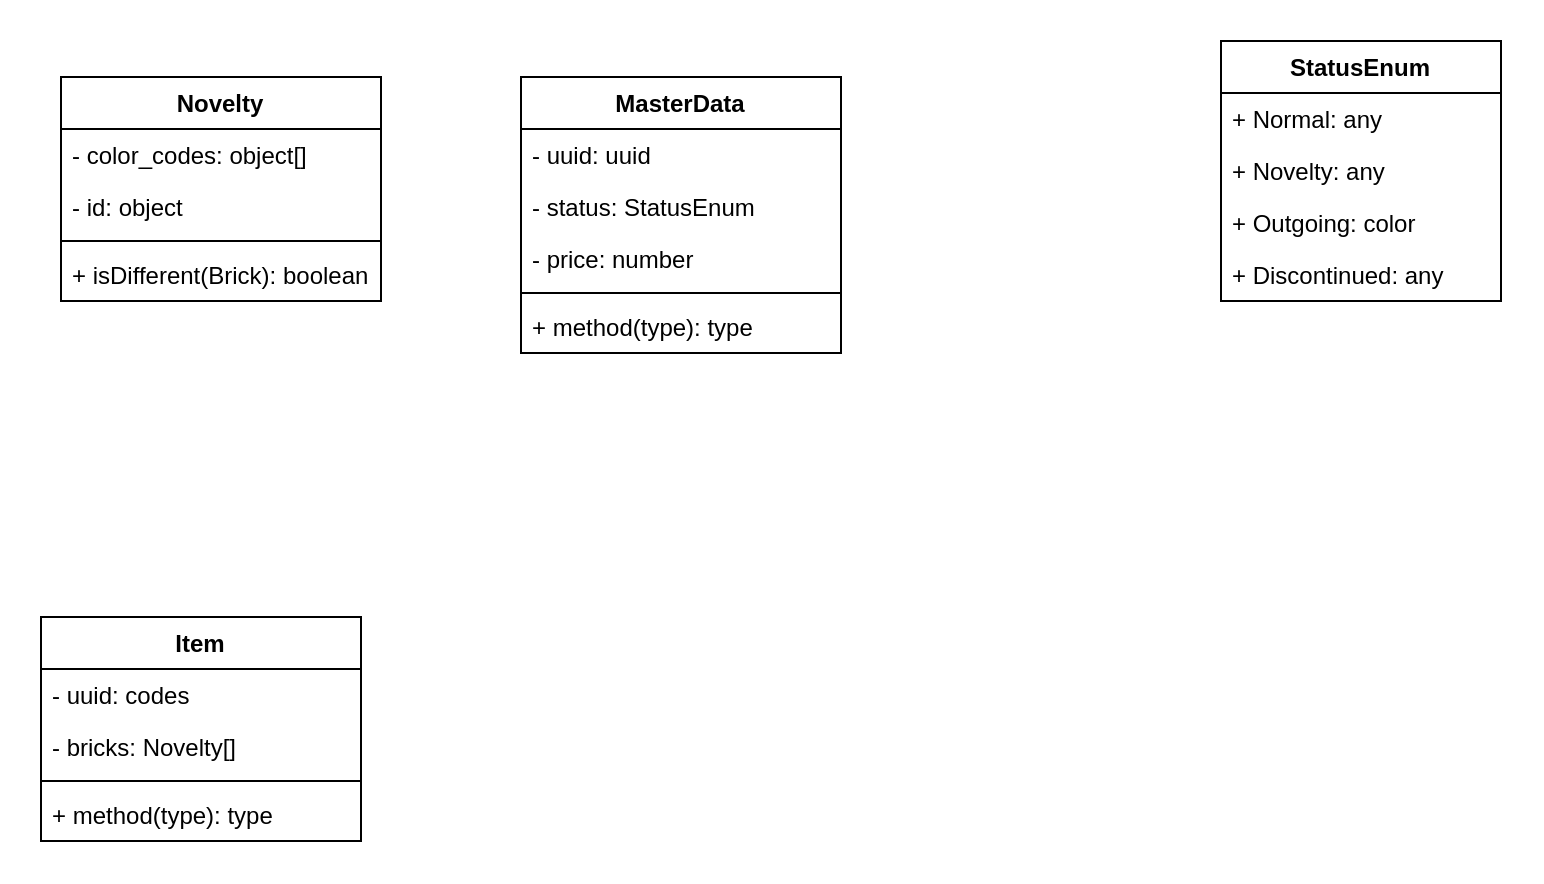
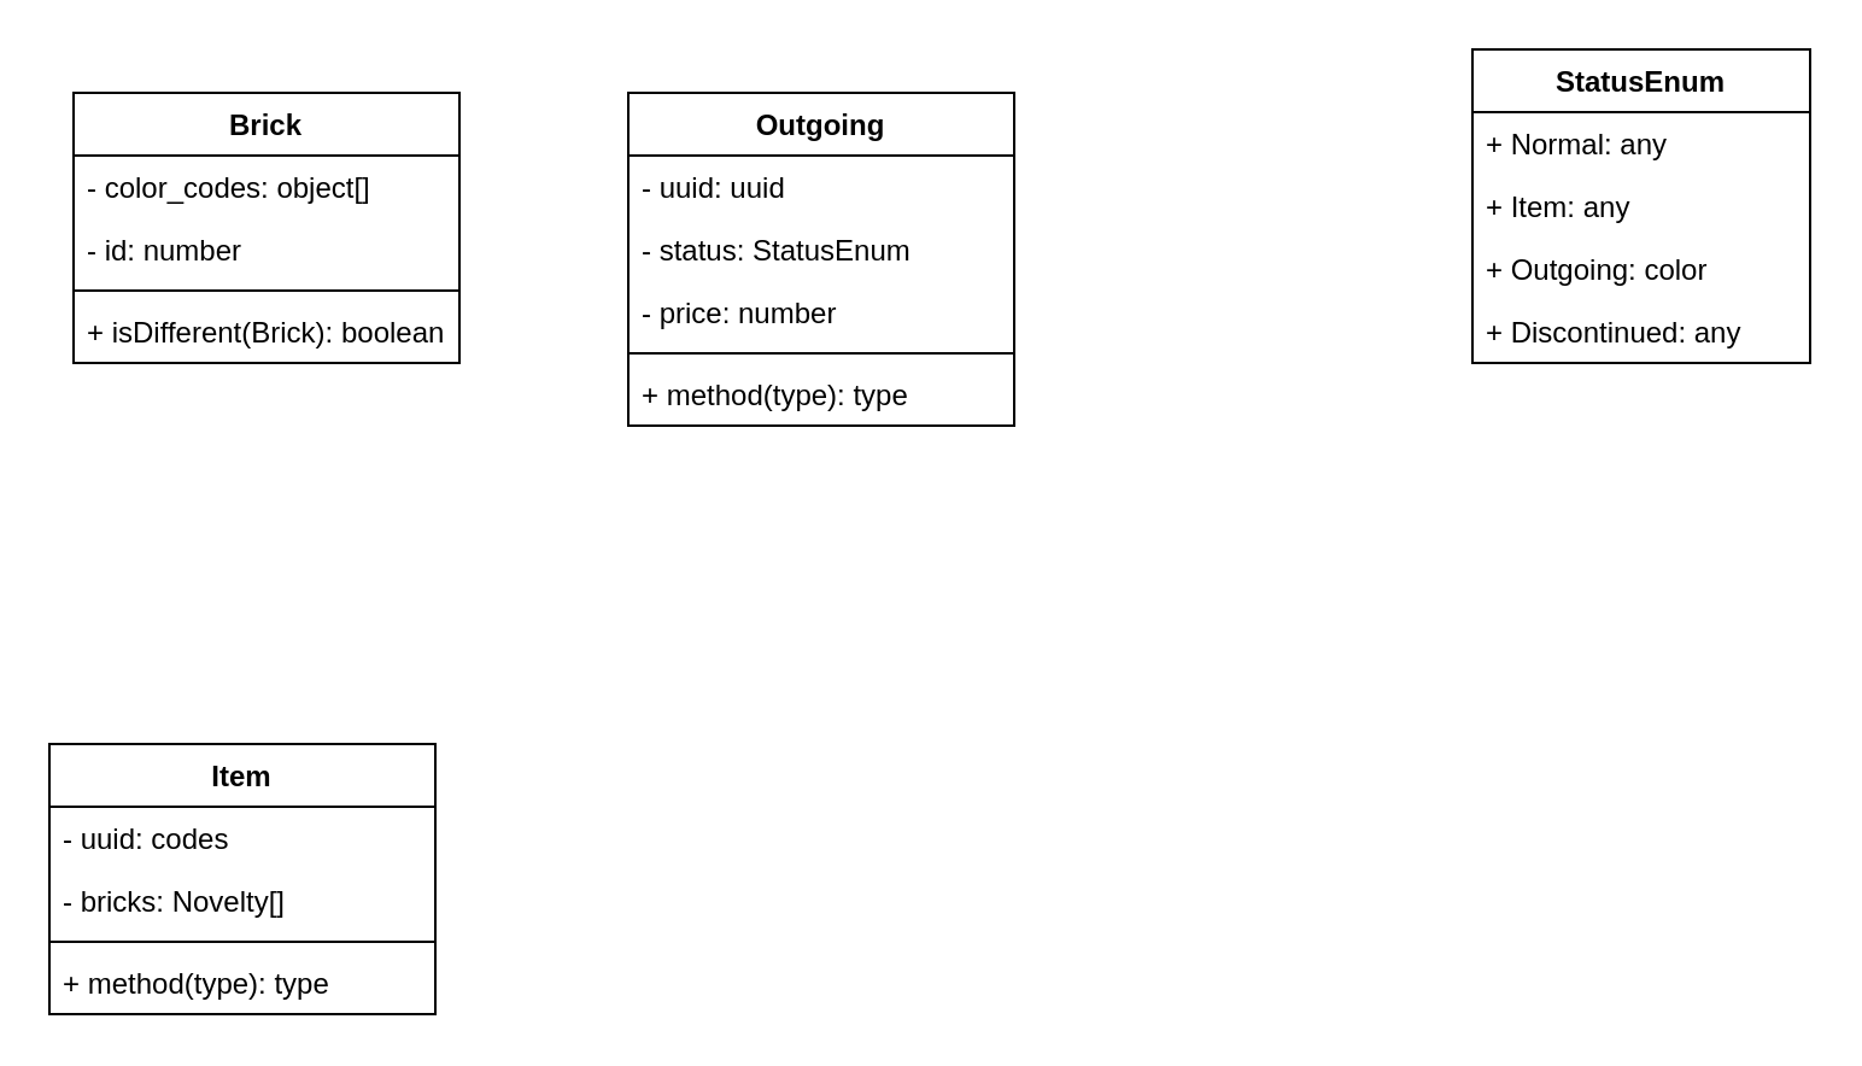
  <mxCell id="0" />
  <mxCell id="1" parent="0" />
- <mxCell id="2" value="Novelty" style="swimlane;fontStyle=1;align=center;verticalAlign=top;childLayout=stackLayout;horizontal=1;startSize=26;horizontalStack=0;resizeParent=1;resizeParentMax=0;resizeLast=0;collapsible=1;marginBottom=0;" vertex="1" parent="1"><mxGeometry x="30" y="38" width="160" height="112" as="geometry" /></mxCell>
+ <mxCell id="2" value="Brick" style="swimlane;fontStyle=1;align=center;verticalAlign=top;childLayout=stackLayout;horizontal=1;startSize=26;horizontalStack=0;resizeParent=1;resizeParentMax=0;resizeLast=0;collapsible=1;marginBottom=0;" vertex="1" parent="1"><mxGeometry x="30" y="38" width="160" height="112" as="geometry" /></mxCell>
  <mxCell id="3" value="- color_codes: object[]" style="text;strokeColor=none;fillColor=none;align=left;verticalAlign=top;spacingLeft=4;spacingRight=4;overflow=hidden;rotatable=0;points=[[0,0.5],[1,0.5]];portConstraint=eastwest;" vertex="1" parent="2"><mxGeometry y="26" width="160" height="26" as="geometry" /></mxCell>
- <mxCell id="4" value="- id: object" style="text;strokeColor=none;fillColor=none;align=left;verticalAlign=top;spacingLeft=4;spacingRight=4;overflow=hidden;rotatable=0;points=[[0,0.5],[1,0.5]];portConstraint=eastwest;" vertex="1" parent="2"><mxGeometry y="52" width="160" height="26" as="geometry" /></mxCell>
+ <mxCell id="4" value="- id: number" style="text;strokeColor=none;fillColor=none;align=left;verticalAlign=top;spacingLeft=4;spacingRight=4;overflow=hidden;rotatable=0;points=[[0,0.5],[1,0.5]];portConstraint=eastwest;" vertex="1" parent="2"><mxGeometry y="52" width="160" height="26" as="geometry" /></mxCell>
  <mxCell id="5" value="" style="line;strokeWidth=1;fillColor=none;align=left;verticalAlign=middle;spacingTop=-1;spacingLeft=3;spacingRight=3;rotatable=0;labelPosition=right;points=[];portConstraint=eastwest;strokeColor=inherit;" vertex="1" parent="2"><mxGeometry y="78" width="160" height="8" as="geometry" /></mxCell>
  <mxCell id="6" value="+ isDifferent(Brick): boolean" style="text;strokeColor=none;fillColor=none;align=left;verticalAlign=top;spacingLeft=4;spacingRight=4;overflow=hidden;rotatable=0;points=[[0,0.5],[1,0.5]];portConstraint=eastwest;" vertex="1" parent="2"><mxGeometry y="86" width="160" height="26" as="geometry" /></mxCell>
  <mxCell id="7" value="Item" style="swimlane;fontStyle=1;align=center;verticalAlign=top;childLayout=stackLayout;horizontal=1;startSize=26;horizontalStack=0;resizeParent=1;resizeParentMax=0;resizeLast=0;collapsible=1;marginBottom=0;" vertex="1" parent="1"><mxGeometry x="20" y="308" width="160" height="112" as="geometry" /></mxCell>
  <mxCell id="8" value="- uuid: codes" style="text;strokeColor=none;fillColor=none;align=left;verticalAlign=top;spacingLeft=4;spacingRight=4;overflow=hidden;rotatable=0;points=[[0,0.5],[1,0.5]];portConstraint=eastwest;" vertex="1" parent="7"><mxGeometry y="26" width="160" height="26" as="geometry" /></mxCell>
  <mxCell id="9" value="- bricks: Novelty[]" style="text;strokeColor=none;fillColor=none;align=left;verticalAlign=top;spacingLeft=4;spacingRight=4;overflow=hidden;rotatable=0;points=[[0,0.5],[1,0.5]];portConstraint=eastwest;" vertex="1" parent="7"><mxGeometry y="52" width="160" height="26" as="geometry" /></mxCell>
  <mxCell id="10" value="" style="line;strokeWidth=1;fillColor=none;align=left;verticalAlign=middle;spacingTop=-1;spacingLeft=3;spacingRight=3;rotatable=0;labelPosition=right;points=[];portConstraint=eastwest;strokeColor=inherit;" vertex="1" parent="7"><mxGeometry y="78" width="160" height="8" as="geometry" /></mxCell>
  <mxCell id="11" value="+ method(type): type" style="text;strokeColor=none;fillColor=none;align=left;verticalAlign=top;spacingLeft=4;spacingRight=4;overflow=hidden;rotatable=0;points=[[0,0.5],[1,0.5]];portConstraint=eastwest;" vertex="1" parent="7"><mxGeometry y="86" width="160" height="26" as="geometry" /></mxCell>
- <mxCell id="12" value="MasterData" style="swimlane;fontStyle=1;align=center;verticalAlign=top;childLayout=stackLayout;horizontal=1;startSize=26;horizontalStack=0;resizeParent=1;resizeParentMax=0;resizeLast=0;collapsible=1;marginBottom=0;" vertex="1" parent="1"><mxGeometry x="260" y="38" width="160" height="138" as="geometry" /></mxCell>
+ <mxCell id="12" value="Outgoing" style="swimlane;fontStyle=1;align=center;verticalAlign=top;childLayout=stackLayout;horizontal=1;startSize=26;horizontalStack=0;resizeParent=1;resizeParentMax=0;resizeLast=0;collapsible=1;marginBottom=0;" vertex="1" parent="1"><mxGeometry x="260" y="38" width="160" height="138" as="geometry" /></mxCell>
  <mxCell id="13" value="- uuid: uuid" style="text;strokeColor=none;fillColor=none;align=left;verticalAlign=top;spacingLeft=4;spacingRight=4;overflow=hidden;rotatable=0;points=[[0,0.5],[1,0.5]];portConstraint=eastwest;" vertex="1" parent="12"><mxGeometry y="26" width="160" height="26" as="geometry" /></mxCell>
  <mxCell id="14" value="- status: StatusEnum" style="text;strokeColor=none;fillColor=none;align=left;verticalAlign=top;spacingLeft=4;spacingRight=4;overflow=hidden;rotatable=0;points=[[0,0.5],[1,0.5]];portConstraint=eastwest;" vertex="1" parent="12"><mxGeometry y="52" width="160" height="26" as="geometry" /></mxCell>
  <mxCell id="15" value="- price: number" style="text;strokeColor=none;fillColor=none;align=left;verticalAlign=top;spacingLeft=4;spacingRight=4;overflow=hidden;rotatable=0;points=[[0,0.5],[1,0.5]];portConstraint=eastwest;" vertex="1" parent="12"><mxGeometry y="78" width="160" height="26" as="geometry" /></mxCell>
  <mxCell id="16" value="" style="line;strokeWidth=1;fillColor=none;align=left;verticalAlign=middle;spacingTop=-1;spacingLeft=3;spacingRight=3;rotatable=0;labelPosition=right;points=[];portConstraint=eastwest;strokeColor=inherit;" vertex="1" parent="12"><mxGeometry y="104" width="160" height="8" as="geometry" /></mxCell>
  <mxCell id="17" value="+ method(type): type" style="text;strokeColor=none;fillColor=none;align=left;verticalAlign=top;spacingLeft=4;spacingRight=4;overflow=hidden;rotatable=0;points=[[0,0.5],[1,0.5]];portConstraint=eastwest;" vertex="1" parent="12"><mxGeometry y="112" width="160" height="26" as="geometry" /></mxCell>
  <mxCell id="18" value="StatusEnum" style="swimlane;fontStyle=1;childLayout=stackLayout;horizontal=1;startSize=26;fillColor=none;horizontalStack=0;resizeParent=1;resizeParentMax=0;resizeLast=0;collapsible=1;marginBottom=0;" vertex="1" parent="1"><mxGeometry x="610" y="20" width="140" height="130" as="geometry" /></mxCell>
  <mxCell id="19" value="+ Normal: any" style="text;strokeColor=none;fillColor=none;align=left;verticalAlign=top;spacingLeft=4;spacingRight=4;overflow=hidden;rotatable=0;points=[[0,0.5],[1,0.5]];portConstraint=eastwest;" vertex="1" parent="18"><mxGeometry y="26" width="140" height="26" as="geometry" /></mxCell>
- <mxCell id="20" value="+ Novelty: any" style="text;strokeColor=none;fillColor=none;align=left;verticalAlign=top;spacingLeft=4;spacingRight=4;overflow=hidden;rotatable=0;points=[[0,0.5],[1,0.5]];portConstraint=eastwest;" vertex="1" parent="18"><mxGeometry y="52" width="140" height="26" as="geometry" /></mxCell>
+ <mxCell id="20" value="+ Item: any" style="text;strokeColor=none;fillColor=none;align=left;verticalAlign=top;spacingLeft=4;spacingRight=4;overflow=hidden;rotatable=0;points=[[0,0.5],[1,0.5]];portConstraint=eastwest;" vertex="1" parent="18"><mxGeometry y="52" width="140" height="26" as="geometry" /></mxCell>
  <mxCell id="21" value="+ Outgoing: color" style="text;strokeColor=none;fillColor=none;align=left;verticalAlign=top;spacingLeft=4;spacingRight=4;overflow=hidden;rotatable=0;points=[[0,0.5],[1,0.5]];portConstraint=eastwest;" vertex="1" parent="18"><mxGeometry y="78" width="140" height="26" as="geometry" /></mxCell>
  <mxCell id="22" value="+ Discontinued: any" style="text;strokeColor=none;fillColor=none;align=left;verticalAlign=top;spacingLeft=4;spacingRight=4;overflow=hidden;rotatable=0;points=[[0,0.5],[1,0.5]];portConstraint=eastwest;" vertex="1" parent="18"><mxGeometry y="104" width="140" height="26" as="geometry" /></mxCell>
